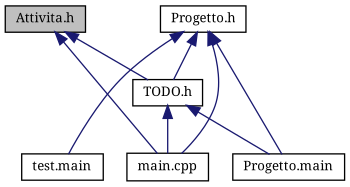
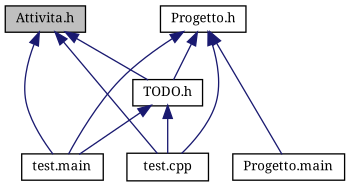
  digraph {
    fontname="Noto Serif"
    node [color=black fillcolor=white fontname="Noto Serif" fontsize=10 shape=record style=filled]
    edge [color=midnightblue dir=back fontname="Noto Serif" fontsize=10 labelfontname=Helvetica labelfontsize=10 style=solid]
    n1 [fillcolor=grey75 fontcolor=black height=0.2 label="Attivita.h" width=0.4]
-   n2 [height=0.2 label="main.cpp" width=0.4]
+   n2 [height=0.2 label="test.cpp" width=0.4]
    n3 [height=0.2 label="test.main" width=0.4]
    n4 [height=0.2 label="TODO.h" width=0.4]
    n5 [height=0.2 label="Progetto.h" width=0.4]
    n6 [height=0.2 label="Progetto.main" width=0.4]
    n1 -> n2
+   n1 -> n3
    n1 -> n4
    n4 -> n2
-   n4 -> n6
+   n4 -> n3
    n5 -> n2
    n5 -> n3
    n5 -> n4
    n5 -> n6
  }
